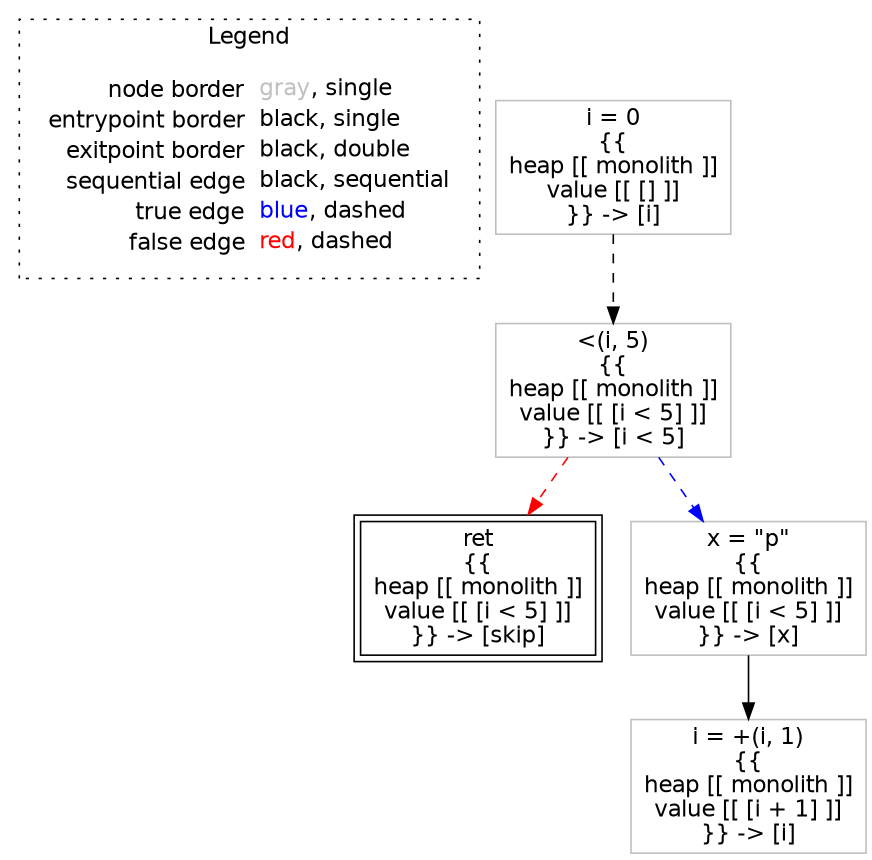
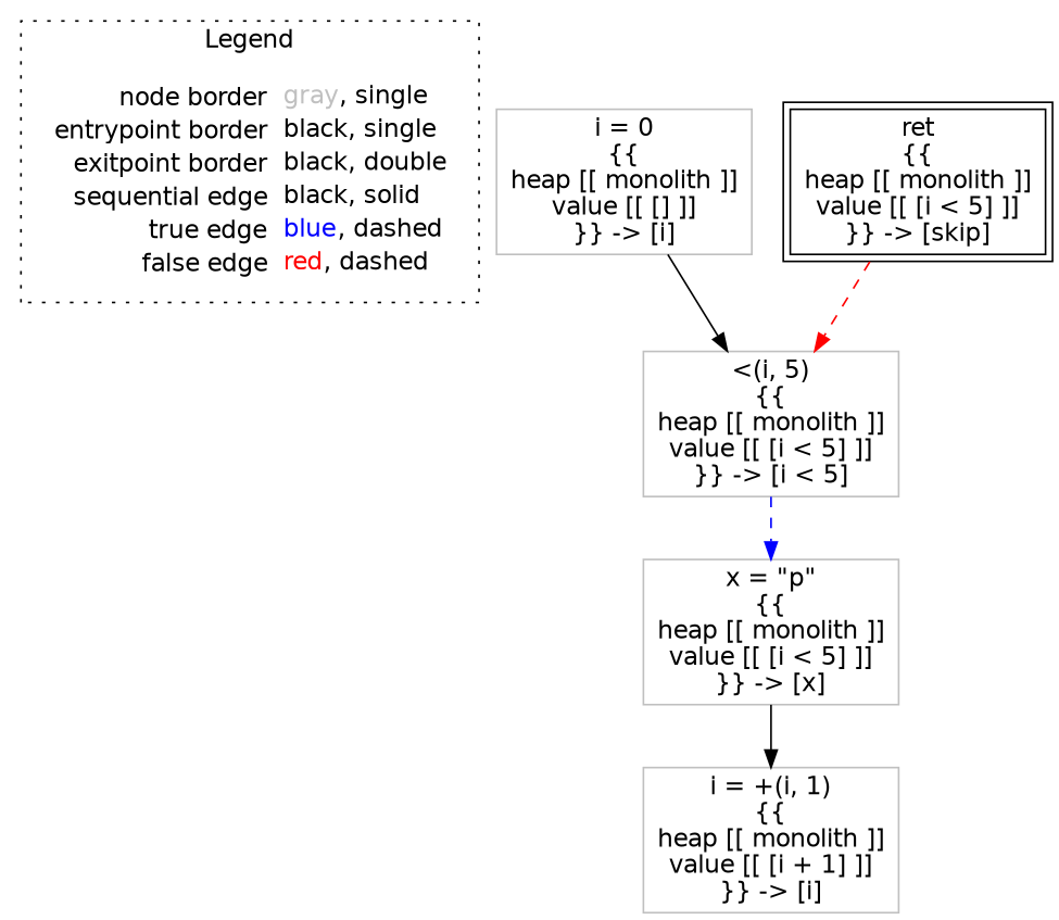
  digraph {
    fontname="DejaVu Sans"
    node [fontname="DejaVu Sans" shape=rect color=gray]
    edge [color=black fontname="DejaVu Sans"]
-   n1 [label=<<table border="0" cellpadding="2" cellspacing="0" cellborder="0"><tr><td align="right">node border&nbsp;</td><td align="left"><font color="gray">gray</font>, single</td></tr><tr><td align="right">entrypoint border&nbsp;</td><td align="left"><font color="black">black</font>, single</td></tr><tr><td align="right">exitpoint border&nbsp;</td><td align="left"><font color="black">black</font>, double</td></tr><tr><td align="right">sequential edge&nbsp;</td><td align="left"><font color="black">black</font>, sequential</td></tr><tr><td align="right">true edge&nbsp;</td><td align="left"><font color="blue">blue</font>, dashed</td></tr><tr><td align="right">false edge&nbsp;</td><td align="left"><font color="red">red</font>, dashed</td></tr></table>> shape=plaintext color=""]
+   n1 [label=<<table border="0" cellpadding="2" cellspacing="0" cellborder="0"><tr><td align="right">node border&nbsp;</td><td align="left"><font color="gray">gray</font>, single</td></tr><tr><td align="right">entrypoint border&nbsp;</td><td align="left"><font color="black">black</font>, single</td></tr><tr><td align="right">exitpoint border&nbsp;</td><td align="left"><font color="black">black</font>, double</td></tr><tr><td align="right">sequential edge&nbsp;</td><td align="left"><font color="black">black</font>, solid</td></tr><tr><td align="right">true edge&nbsp;</td><td align="left"><font color="blue">blue</font>, dashed</td></tr><tr><td align="right">false edge&nbsp;</td><td align="left"><font color="red">red</font>, dashed</td></tr></table>> shape=plaintext color=""]
    n2 [label=<i = 0<BR/>{{<BR/>heap [[ monolith ]]<BR/>value [[ [] ]]<BR/>}} -&gt; [i]>]
    n3 [label=<&lt;(i, 5)<BR/>{{<BR/>heap [[ monolith ]]<BR/>value [[ [i &lt; 5] ]]<BR/>}} -&gt; [i &lt; 5]>]
    n4 [color=black label=<ret<BR/>{{<BR/>heap [[ monolith ]]<BR/>value [[ [i &lt; 5] ]]<BR/>}} -&gt; [skip]> peripheries=2]
    n5 [label=<x = &quot;p&quot;<BR/>{{<BR/>heap [[ monolith ]]<BR/>value [[ [i &lt; 5] ]]<BR/>}} -&gt; [x]>]
    n6 [label=<i = +(i, 1)<BR/>{{<BR/>heap [[ monolith ]]<BR/>value [[ [i + 1] ]]<BR/>}} -&gt; [i]>]
    subgraph cluster_1 {
      label=Legend
      style=dotted
      n1
    }
-   n2 -> n3 [style=dashed]
-   n3 -> n4 [color=red style=dashed]
+   n2 -> n3
+   n4 -> n3 [color=red style=dashed]
    n3 -> n5 [color=blue style=dashed]
    n5 -> n6
  }
